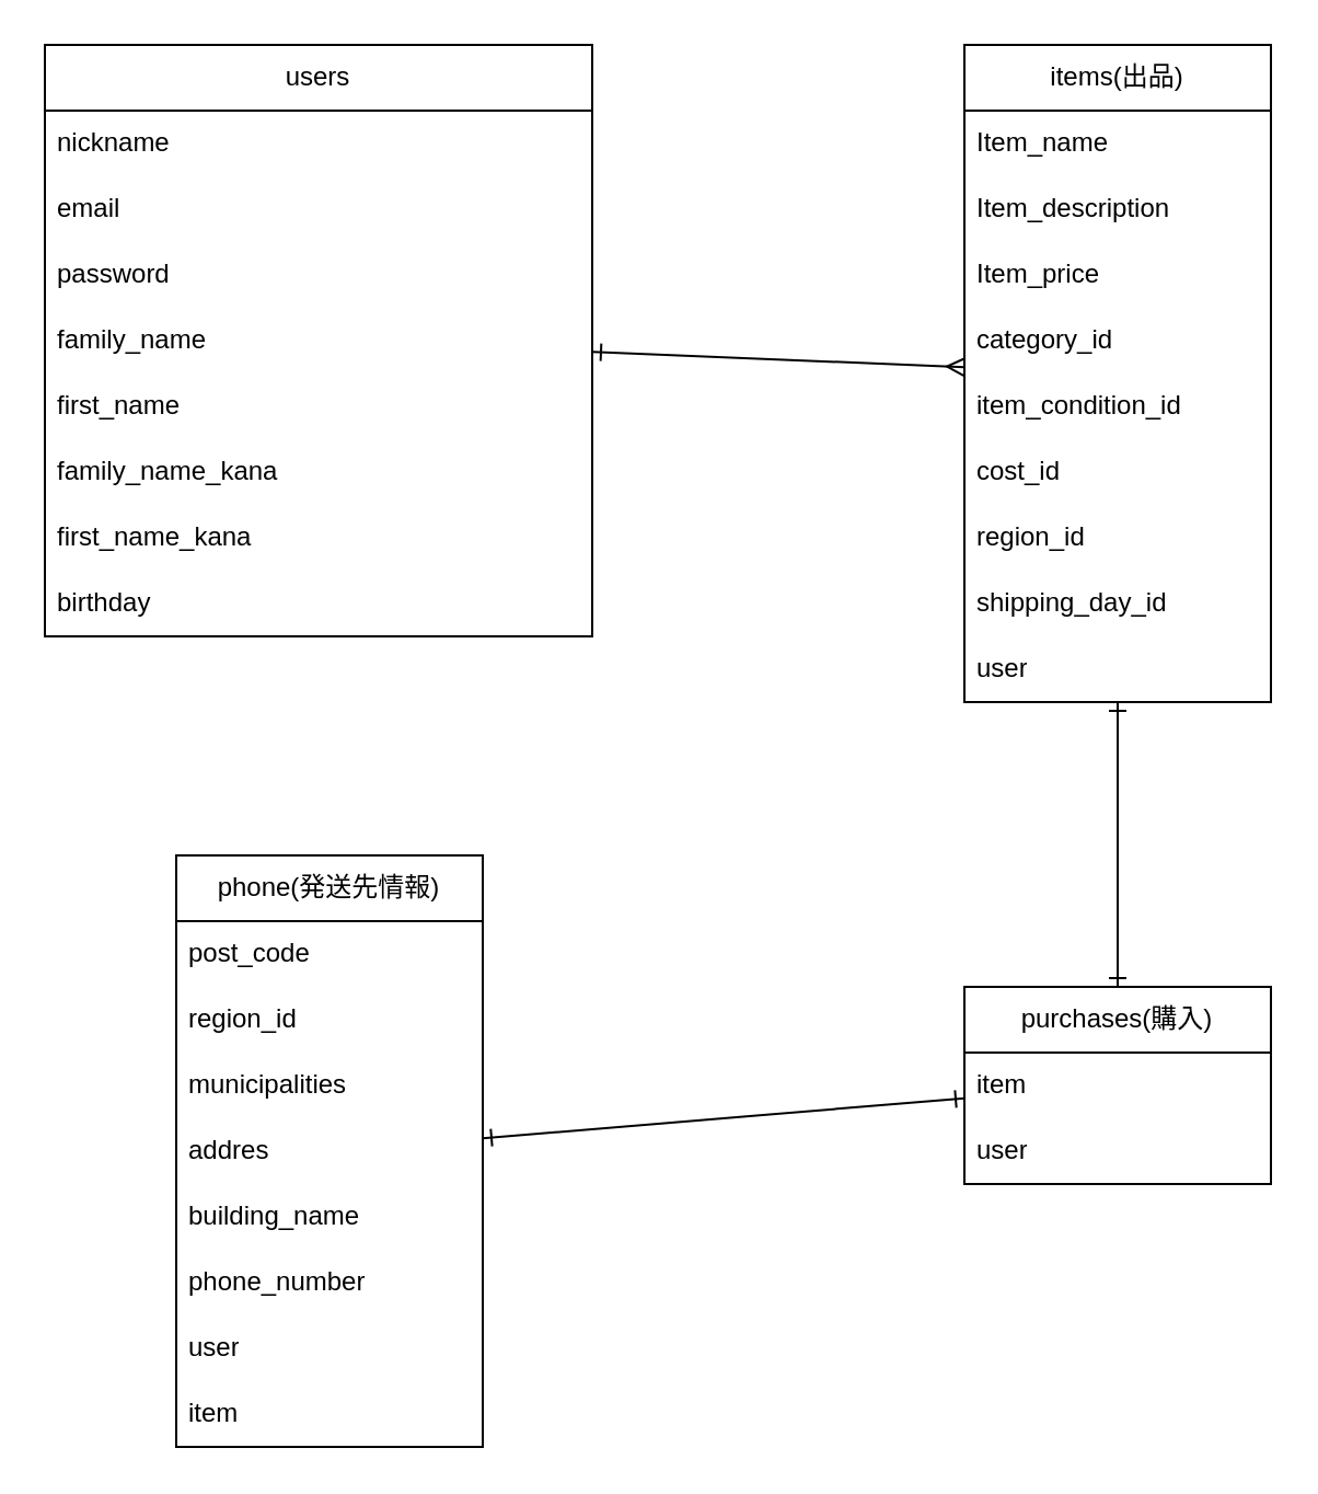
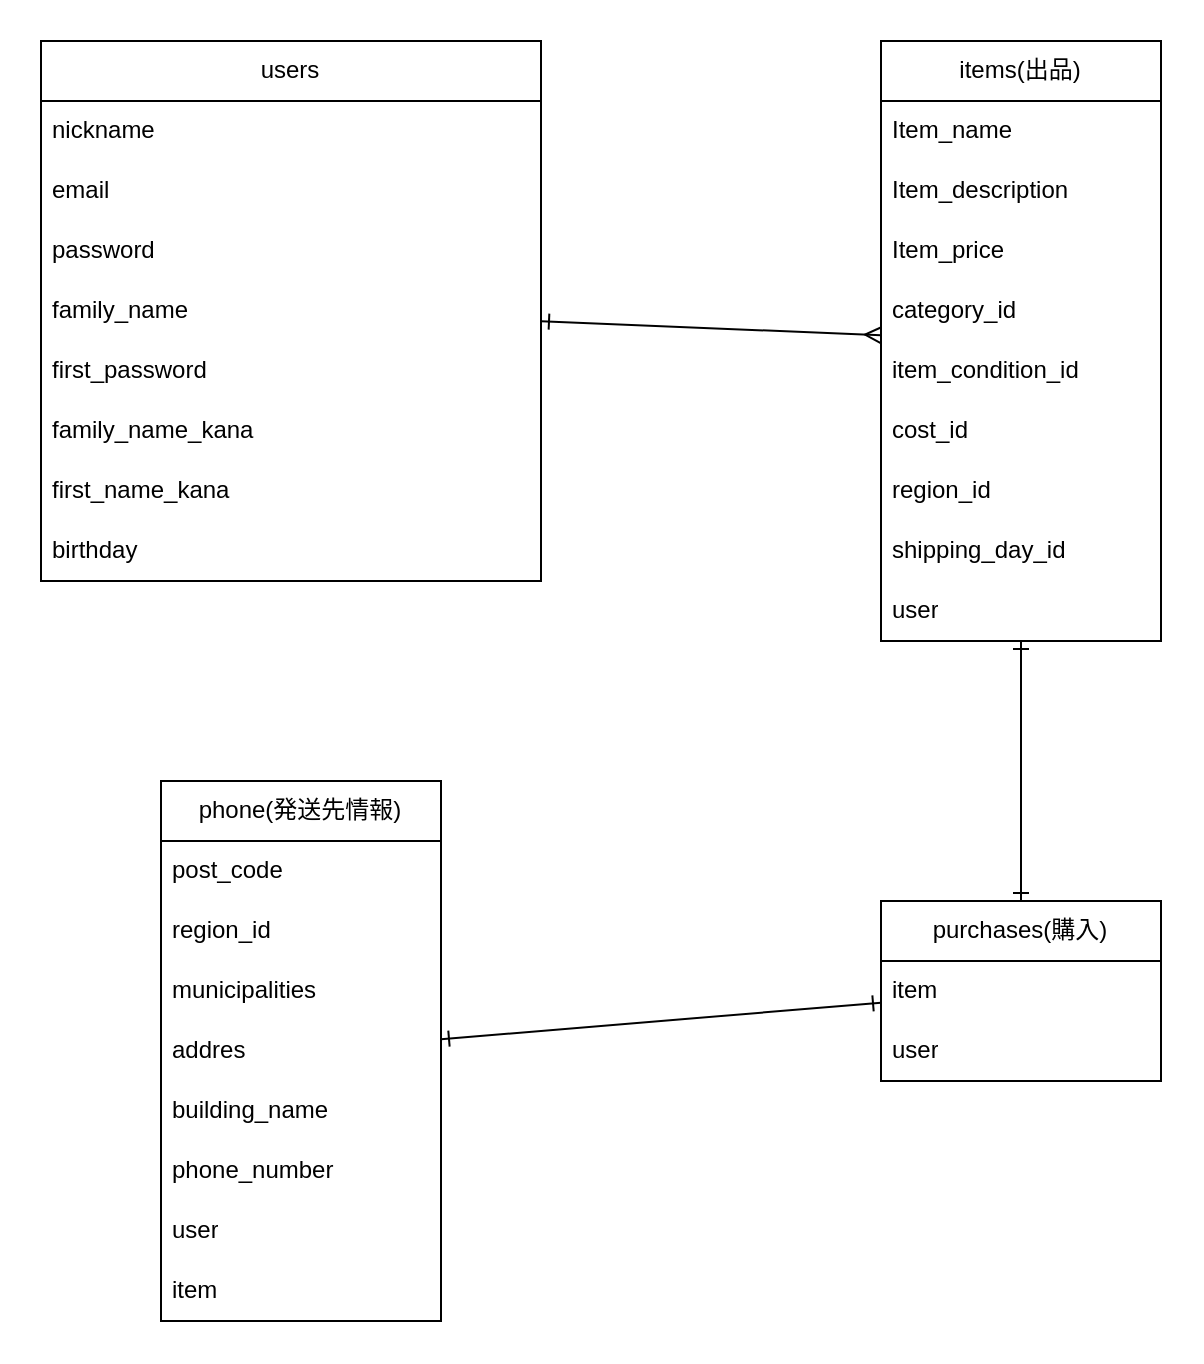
  <mxCell id="0" />
  <mxCell id="1" parent="0" />
  <mxCell id="2" style="edgeStyle=none;html=1;endArrow=ERmany;endFill=0;startArrow=ERone;startFill=0;" edge="1" parent="1" source="3" target="12"><mxGeometry relative="1" as="geometry"><Array as="points" /></mxGeometry></mxCell>
  <mxCell id="3" value="users" style="swimlane;fontStyle=0;childLayout=stackLayout;horizontal=1;startSize=30;horizontalStack=0;resizeParent=1;resizeParentMax=0;resizeLast=0;collapsible=1;marginBottom=0;whiteSpace=wrap;html=1;" vertex="1" parent="1"><mxGeometry x="20" width="250" height="270" as="geometry" y="20" /></mxCell>
  <mxCell id="4" value="nickname" style="text;strokeColor=none;fillColor=none;align=left;verticalAlign=middle;spacingLeft=4;spacingRight=4;overflow=hidden;points=[[0,0.5],[1,0.5]];portConstraint=eastwest;rotatable=0;whiteSpace=wrap;html=1;" vertex="1" parent="3"><mxGeometry y="30" width="250" height="30" as="geometry" /></mxCell>
  <mxCell id="5" value="email" style="text;strokeColor=none;fillColor=none;align=left;verticalAlign=middle;spacingLeft=4;spacingRight=4;overflow=hidden;points=[[0,0.5],[1,0.5]];portConstraint=eastwest;rotatable=0;whiteSpace=wrap;html=1;" vertex="1" parent="3"><mxGeometry y="60" width="250" height="30" as="geometry" /></mxCell>
  <mxCell id="6" value="password" style="text;strokeColor=none;fillColor=none;align=left;verticalAlign=middle;spacingLeft=4;spacingRight=4;overflow=hidden;points=[[0,0.5],[1,0.5]];portConstraint=eastwest;rotatable=0;whiteSpace=wrap;html=1;" vertex="1" parent="3"><mxGeometry y="90" width="250" height="30" as="geometry" /></mxCell>
  <mxCell id="7" value="family_name" style="text;strokeColor=none;fillColor=none;align=left;verticalAlign=middle;spacingLeft=4;spacingRight=4;overflow=hidden;points=[[0,0.5],[1,0.5]];portConstraint=eastwest;rotatable=0;whiteSpace=wrap;html=1;" vertex="1" parent="3"><mxGeometry y="120" width="250" height="30" as="geometry" /></mxCell>
- <mxCell id="8" value="first_name" style="text;strokeColor=none;fillColor=none;align=left;verticalAlign=middle;spacingLeft=4;spacingRight=4;overflow=hidden;points=[[0,0.5],[1,0.5]];portConstraint=eastwest;rotatable=0;whiteSpace=wrap;html=1;" vertex="1" parent="3"><mxGeometry y="150" width="250" height="30" as="geometry" /></mxCell>
+ <mxCell id="8" value="first_password" style="text;strokeColor=none;fillColor=none;align=left;verticalAlign=middle;spacingLeft=4;spacingRight=4;overflow=hidden;points=[[0,0.5],[1,0.5]];portConstraint=eastwest;rotatable=0;whiteSpace=wrap;html=1;" vertex="1" parent="3"><mxGeometry y="150" width="250" height="30" as="geometry" /></mxCell>
  <mxCell id="9" value="family_name_kana" style="text;strokeColor=none;fillColor=none;align=left;verticalAlign=middle;spacingLeft=4;spacingRight=4;overflow=hidden;points=[[0,0.5],[1,0.5]];portConstraint=eastwest;rotatable=0;whiteSpace=wrap;html=1;" vertex="1" parent="3"><mxGeometry y="180" width="250" height="30" as="geometry" /></mxCell>
  <mxCell id="10" value="first_name_kana" style="text;strokeColor=none;fillColor=none;align=left;verticalAlign=middle;spacingLeft=4;spacingRight=4;overflow=hidden;points=[[0,0.5],[1,0.5]];portConstraint=eastwest;rotatable=0;whiteSpace=wrap;html=1;" vertex="1" parent="3"><mxGeometry y="210" width="250" height="30" as="geometry" /></mxCell>
  <mxCell id="11" value="birthday" style="text;strokeColor=none;fillColor=none;align=left;verticalAlign=middle;spacingLeft=4;spacingRight=4;overflow=hidden;points=[[0,0.5],[1,0.5]];portConstraint=eastwest;rotatable=0;whiteSpace=wrap;html=1;" vertex="1" parent="3"><mxGeometry y="240" width="250" height="30" as="geometry" /></mxCell>
  <mxCell id="12" value="items(出品)" style="swimlane;fontStyle=0;childLayout=stackLayout;horizontal=1;startSize=30;horizontalStack=0;resizeParent=1;resizeParentMax=0;resizeLast=0;collapsible=1;marginBottom=0;whiteSpace=wrap;html=1;" vertex="1" parent="1"><mxGeometry x="440" width="140" height="300" as="geometry" y="20" /></mxCell>
  <mxCell id="13" value="Item_name" style="text;strokeColor=none;fillColor=none;align=left;verticalAlign=middle;spacingLeft=4;spacingRight=4;overflow=hidden;points=[[0,0.5],[1,0.5]];portConstraint=eastwest;rotatable=0;whiteSpace=wrap;html=1;" vertex="1" parent="12"><mxGeometry y="30" width="140" height="30" as="geometry" /></mxCell>
  <mxCell id="14" value="Item_description" style="text;strokeColor=none;fillColor=none;align=left;verticalAlign=middle;spacingLeft=4;spacingRight=4;overflow=hidden;points=[[0,0.5],[1,0.5]];portConstraint=eastwest;rotatable=0;whiteSpace=wrap;html=1;" vertex="1" parent="12"><mxGeometry y="60" width="140" height="30" as="geometry" /></mxCell>
  <mxCell id="15" value="Item_price" style="text;strokeColor=none;fillColor=none;align=left;verticalAlign=middle;spacingLeft=4;spacingRight=4;overflow=hidden;points=[[0,0.5],[1,0.5]];portConstraint=eastwest;rotatable=0;whiteSpace=wrap;html=1;" vertex="1" parent="12"><mxGeometry y="90" width="140" height="30" as="geometry" /></mxCell>
  <mxCell id="16" value="category_id" style="text;strokeColor=none;fillColor=none;align=left;verticalAlign=middle;spacingLeft=4;spacingRight=4;overflow=hidden;points=[[0,0.5],[1,0.5]];portConstraint=eastwest;rotatable=0;whiteSpace=wrap;html=1;" vertex="1" parent="12"><mxGeometry y="120" width="140" height="30" as="geometry" /></mxCell>
  <mxCell id="17" value="item_condition_id" style="text;strokeColor=none;fillColor=none;align=left;verticalAlign=middle;spacingLeft=4;spacingRight=4;overflow=hidden;points=[[0,0.5],[1,0.5]];portConstraint=eastwest;rotatable=0;whiteSpace=wrap;html=1;" vertex="1" parent="12"><mxGeometry y="150" width="140" height="30" as="geometry" /></mxCell>
  <mxCell id="18" value="cost_id" style="text;strokeColor=none;fillColor=none;align=left;verticalAlign=middle;spacingLeft=4;spacingRight=4;overflow=hidden;points=[[0,0.5],[1,0.5]];portConstraint=eastwest;rotatable=0;whiteSpace=wrap;html=1;" vertex="1" parent="12"><mxGeometry y="180" width="140" height="30" as="geometry" /></mxCell>
  <mxCell id="19" value="region_id" style="text;strokeColor=none;fillColor=none;align=left;verticalAlign=middle;spacingLeft=4;spacingRight=4;overflow=hidden;points=[[0,0.5],[1,0.5]];portConstraint=eastwest;rotatable=0;whiteSpace=wrap;html=1;" vertex="1" parent="12"><mxGeometry y="210" width="140" height="30" as="geometry" /></mxCell>
  <mxCell id="20" value="shipping_day_id" style="text;strokeColor=none;fillColor=none;align=left;verticalAlign=middle;spacingLeft=4;spacingRight=4;overflow=hidden;points=[[0,0.5],[1,0.5]];portConstraint=eastwest;rotatable=0;whiteSpace=wrap;html=1;" vertex="1" parent="12"><mxGeometry y="240" width="140" height="30" as="geometry" /></mxCell>
  <mxCell id="21" value="user" style="text;strokeColor=none;fillColor=none;align=left;verticalAlign=middle;spacingLeft=4;spacingRight=4;overflow=hidden;points=[[0,0.5],[1,0.5]];portConstraint=eastwest;rotatable=0;whiteSpace=wrap;html=1;" vertex="1" parent="12"><mxGeometry y="270" width="140" height="30" as="geometry" /></mxCell>
  <mxCell id="22" value="purchases(購入)" style="swimlane;fontStyle=0;childLayout=stackLayout;horizontal=1;startSize=30;horizontalStack=0;resizeParent=1;resizeParentMax=0;resizeLast=0;collapsible=1;marginBottom=0;whiteSpace=wrap;html=1;" vertex="1" parent="1"><mxGeometry x="440" y="450" width="140" height="90" as="geometry" /></mxCell>
  <mxCell id="23" value="item" style="text;strokeColor=none;fillColor=none;align=left;verticalAlign=middle;spacingLeft=4;spacingRight=4;overflow=hidden;points=[[0,0.5],[1,0.5]];portConstraint=eastwest;rotatable=0;whiteSpace=wrap;html=1;" vertex="1" parent="22"><mxGeometry y="30" width="140" height="30" as="geometry" /></mxCell>
  <mxCell id="24" value="user" style="text;strokeColor=none;fillColor=none;align=left;verticalAlign=middle;spacingLeft=4;spacingRight=4;overflow=hidden;points=[[0,0.5],[1,0.5]];portConstraint=eastwest;rotatable=0;whiteSpace=wrap;html=1;" vertex="1" parent="22"><mxGeometry y="60" width="140" height="30" as="geometry" /></mxCell>
  <mxCell id="25" value="phone(発送先情報)" style="swimlane;fontStyle=0;childLayout=stackLayout;horizontal=1;startSize=30;horizontalStack=0;resizeParent=1;resizeParentMax=0;resizeLast=0;collapsible=1;marginBottom=0;whiteSpace=wrap;html=1;" vertex="1" parent="1"><mxGeometry x="80" y="390" width="140" height="270" as="geometry" /></mxCell>
  <mxCell id="26" value="post_code" style="text;strokeColor=none;fillColor=none;align=left;verticalAlign=middle;spacingLeft=4;spacingRight=4;overflow=hidden;points=[[0,0.5],[1,0.5]];portConstraint=eastwest;rotatable=0;whiteSpace=wrap;html=1;" vertex="1" parent="25"><mxGeometry y="30" width="140" height="30" as="geometry" /></mxCell>
  <mxCell id="27" value="region_id" style="text;strokeColor=none;fillColor=none;align=left;verticalAlign=middle;spacingLeft=4;spacingRight=4;overflow=hidden;points=[[0,0.5],[1,0.5]];portConstraint=eastwest;rotatable=0;whiteSpace=wrap;html=1;" vertex="1" parent="25"><mxGeometry y="60" width="140" height="30" as="geometry" /></mxCell>
  <mxCell id="28" value="municipalities" style="text;strokeColor=none;fillColor=none;align=left;verticalAlign=middle;spacingLeft=4;spacingRight=4;overflow=hidden;points=[[0,0.5],[1,0.5]];portConstraint=eastwest;rotatable=0;whiteSpace=wrap;html=1;" vertex="1" parent="25"><mxGeometry y="90" width="140" height="30" as="geometry" /></mxCell>
  <mxCell id="29" value="addres" style="text;strokeColor=none;fillColor=none;align=left;verticalAlign=middle;spacingLeft=4;spacingRight=4;overflow=hidden;points=[[0,0.5],[1,0.5]];portConstraint=eastwest;rotatable=0;whiteSpace=wrap;html=1;" vertex="1" parent="25"><mxGeometry y="120" width="140" height="30" as="geometry" /></mxCell>
  <mxCell id="30" value="building_name" style="text;strokeColor=none;fillColor=none;align=left;verticalAlign=middle;spacingLeft=4;spacingRight=4;overflow=hidden;points=[[0,0.5],[1,0.5]];portConstraint=eastwest;rotatable=0;whiteSpace=wrap;html=1;" vertex="1" parent="25"><mxGeometry y="150" width="140" height="30" as="geometry" /></mxCell>
  <mxCell id="31" value="phone_number" style="text;strokeColor=none;fillColor=none;align=left;verticalAlign=middle;spacingLeft=4;spacingRight=4;overflow=hidden;points=[[0,0.5],[1,0.5]];portConstraint=eastwest;rotatable=0;whiteSpace=wrap;html=1;" vertex="1" parent="25"><mxGeometry y="180" width="140" height="30" as="geometry" /></mxCell>
  <mxCell id="32" value="user" style="text;strokeColor=none;fillColor=none;align=left;verticalAlign=middle;spacingLeft=4;spacingRight=4;overflow=hidden;points=[[0,0.5],[1,0.5]];portConstraint=eastwest;rotatable=0;whiteSpace=wrap;html=1;" vertex="1" parent="25"><mxGeometry y="210" width="140" height="30" as="geometry" /></mxCell>
  <mxCell id="33" value="item" style="text;strokeColor=none;fillColor=none;align=left;verticalAlign=middle;spacingLeft=4;spacingRight=4;overflow=hidden;points=[[0,0.5],[1,0.5]];portConstraint=eastwest;rotatable=0;whiteSpace=wrap;html=1;" vertex="1" parent="25"><mxGeometry y="240" width="140" height="30" as="geometry" /></mxCell>
  <mxCell id="34" style="edgeStyle=none;html=1;entryX=0.5;entryY=0;entryDx=0;entryDy=0;endArrow=ERone;endFill=0;startArrow=ERone;startFill=0;" edge="1" parent="1" source="21" target="22"><mxGeometry relative="1" as="geometry"><mxPoint x="100" y="420" as="sourcePoint" /></mxGeometry></mxCell>
  <mxCell id="35" style="edgeStyle=none;html=1;startArrow=ERone;startFill=0;endArrow=ERone;endFill=0;" edge="1" parent="1" source="22" target="25"><mxGeometry relative="1" as="geometry" /></mxCell>
